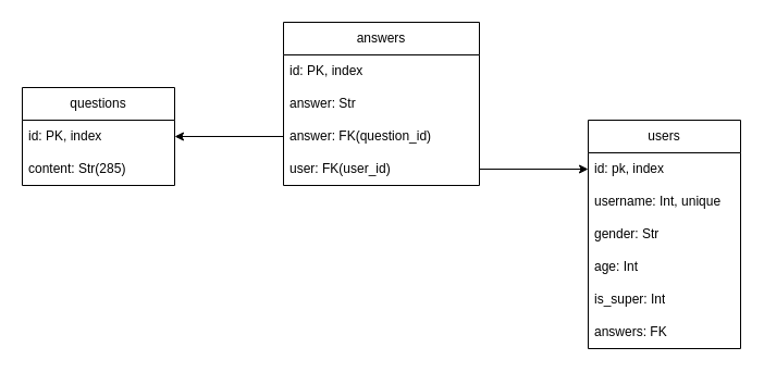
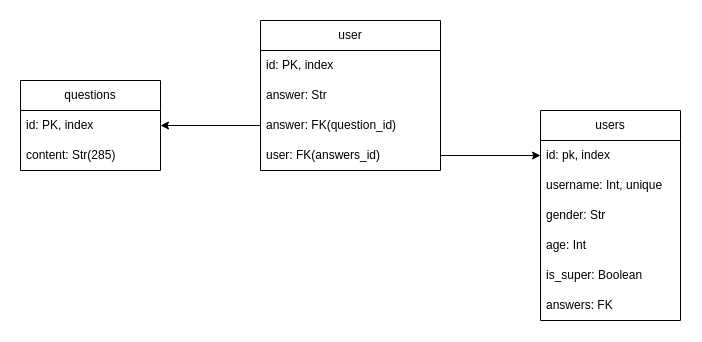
  <mxCell id="0" />
  <mxCell id="1" parent="0" />
  <mxCell id="2" value="questions" style="swimlane;fontStyle=0;childLayout=stackLayout;horizontal=1;startSize=30;horizontalStack=0;resizeParent=1;resizeParentMax=0;resizeLast=0;collapsible=1;marginBottom=0;whiteSpace=wrap;html=1;" parent="1" vertex="1"><mxGeometry x="20" y="80" width="140" height="90" as="geometry" /></mxCell>
  <mxCell id="3" value="id: PK, index" style="text;strokeColor=none;fillColor=none;align=left;verticalAlign=middle;spacingLeft=4;spacingRight=4;overflow=hidden;points=[[0,0.5],[1,0.5]];portConstraint=eastwest;rotatable=0;whiteSpace=wrap;html=1;" parent="2" vertex="1"><mxGeometry y="30" width="140" height="30" as="geometry" /></mxCell>
  <mxCell id="4" value="content: Str(285)" style="text;strokeColor=none;fillColor=none;align=left;verticalAlign=middle;spacingLeft=4;spacingRight=4;overflow=hidden;points=[[0,0.5],[1,0.5]];portConstraint=eastwest;rotatable=0;whiteSpace=wrap;html=1;" parent="2" vertex="1"><mxGeometry y="60" width="140" height="30" as="geometry" /></mxCell>
- <mxCell id="5" value="answers" style="swimlane;fontStyle=0;childLayout=stackLayout;horizontal=1;startSize=30;horizontalStack=0;resizeParent=1;resizeParentMax=0;resizeLast=0;collapsible=1;marginBottom=0;whiteSpace=wrap;html=1;" parent="1" vertex="1"><mxGeometry x="260" y="20" width="180" height="150" as="geometry" /></mxCell>
+ <mxCell id="5" value="user" style="swimlane;fontStyle=0;childLayout=stackLayout;horizontal=1;startSize=30;horizontalStack=0;resizeParent=1;resizeParentMax=0;resizeLast=0;collapsible=1;marginBottom=0;whiteSpace=wrap;html=1;" parent="1" vertex="1"><mxGeometry x="260" y="20" width="180" height="150" as="geometry" /></mxCell>
  <mxCell id="6" value="id: PK, index" style="text;strokeColor=none;fillColor=none;align=left;verticalAlign=middle;spacingLeft=4;spacingRight=4;overflow=hidden;points=[[0,0.5],[1,0.5]];portConstraint=eastwest;rotatable=0;whiteSpace=wrap;html=1;" parent="5" vertex="1"><mxGeometry y="30" width="180" height="30" as="geometry" /></mxCell>
  <mxCell id="7" value="answer: Str" style="text;strokeColor=none;fillColor=none;align=left;verticalAlign=middle;spacingLeft=4;spacingRight=4;overflow=hidden;points=[[0,0.5],[1,0.5]];portConstraint=eastwest;rotatable=0;whiteSpace=wrap;html=1;" parent="5" vertex="1"><mxGeometry y="60" width="180" height="30" as="geometry" /></mxCell>
  <mxCell id="8" value="answer: FK(question_id)" style="text;strokeColor=none;fillColor=none;align=left;verticalAlign=middle;spacingLeft=4;spacingRight=4;overflow=hidden;points=[[0,0.5],[1,0.5]];portConstraint=eastwest;rotatable=0;whiteSpace=wrap;html=1;" parent="5" vertex="1"><mxGeometry y="90" width="180" height="30" as="geometry" /></mxCell>
- <mxCell id="9" value="user: FK(user_id)" style="text;strokeColor=none;fillColor=none;align=left;verticalAlign=middle;spacingLeft=4;spacingRight=4;overflow=hidden;points=[[0,0.5],[1,0.5]];portConstraint=eastwest;rotatable=0;whiteSpace=wrap;html=1;" vertex="1" parent="5"><mxGeometry y="120" width="180" height="30" as="geometry" /></mxCell>
+ <mxCell id="9" value="user: FK(answers_id)" style="text;strokeColor=none;fillColor=none;align=left;verticalAlign=middle;spacingLeft=4;spacingRight=4;overflow=hidden;points=[[0,0.5],[1,0.5]];portConstraint=eastwest;rotatable=0;whiteSpace=wrap;html=1;" vertex="1" parent="5"><mxGeometry y="120" width="180" height="30" as="geometry" /></mxCell>
  <mxCell id="10" style="edgeStyle=orthogonalEdgeStyle;rounded=0;orthogonalLoop=1;jettySize=auto;html=1;exitX=0;exitY=0.5;exitDx=0;exitDy=0;entryX=1;entryY=0.5;entryDx=0;entryDy=0;" parent="1" source="8" target="3" edge="1"><mxGeometry relative="1" as="geometry" /></mxCell>
  <mxCell id="11" value="users" style="swimlane;fontStyle=0;childLayout=stackLayout;horizontal=1;startSize=30;horizontalStack=0;resizeParent=1;resizeParentMax=0;resizeLast=0;collapsible=1;marginBottom=0;whiteSpace=wrap;html=1;" vertex="1" parent="1"><mxGeometry x="540" y="110" width="140" height="210" as="geometry" /></mxCell>
  <mxCell id="12" value="id: pk, index" style="text;strokeColor=none;fillColor=none;align=left;verticalAlign=middle;spacingLeft=4;spacingRight=4;overflow=hidden;points=[[0,0.5],[1,0.5]];portConstraint=eastwest;rotatable=0;whiteSpace=wrap;html=1;" vertex="1" parent="11"><mxGeometry y="30" width="140" height="30" as="geometry" /></mxCell>
  <mxCell id="13" value="username: Int, unique" style="text;strokeColor=none;fillColor=none;align=left;verticalAlign=middle;spacingLeft=4;spacingRight=4;overflow=hidden;points=[[0,0.5],[1,0.5]];portConstraint=eastwest;rotatable=0;whiteSpace=wrap;html=1;" vertex="1" parent="11"><mxGeometry y="60" width="140" height="30" as="geometry" /></mxCell>
  <mxCell id="14" value="gender: Str" style="text;strokeColor=none;fillColor=none;align=left;verticalAlign=middle;spacingLeft=4;spacingRight=4;overflow=hidden;points=[[0,0.5],[1,0.5]];portConstraint=eastwest;rotatable=0;whiteSpace=wrap;html=1;" vertex="1" parent="11"><mxGeometry y="90" width="140" height="30" as="geometry" /></mxCell>
  <mxCell id="15" value="age: Int" style="text;strokeColor=none;fillColor=none;align=left;verticalAlign=middle;spacingLeft=4;spacingRight=4;overflow=hidden;points=[[0,0.5],[1,0.5]];portConstraint=eastwest;rotatable=0;whiteSpace=wrap;html=1;" vertex="1" parent="11"><mxGeometry y="120" width="140" height="30" as="geometry" /></mxCell>
- <mxCell id="16" value="is_super: Int" style="text;strokeColor=none;fillColor=none;align=left;verticalAlign=middle;spacingLeft=4;spacingRight=4;overflow=hidden;points=[[0,0.5],[1,0.5]];portConstraint=eastwest;rotatable=0;whiteSpace=wrap;html=1;" vertex="1" parent="11"><mxGeometry y="150" width="140" height="30" as="geometry" /></mxCell>
+ <mxCell id="16" value="is_super: Boolean" style="text;strokeColor=none;fillColor=none;align=left;verticalAlign=middle;spacingLeft=4;spacingRight=4;overflow=hidden;points=[[0,0.5],[1,0.5]];portConstraint=eastwest;rotatable=0;whiteSpace=wrap;html=1;" vertex="1" parent="11"><mxGeometry y="150" width="140" height="30" as="geometry" /></mxCell>
  <mxCell id="17" value="answers: FK" style="text;strokeColor=none;fillColor=none;align=left;verticalAlign=middle;spacingLeft=4;spacingRight=4;overflow=hidden;points=[[0,0.5],[1,0.5]];portConstraint=eastwest;rotatable=0;whiteSpace=wrap;html=1;" vertex="1" parent="11"><mxGeometry y="180" width="140" height="30" as="geometry" /></mxCell>
  <mxCell id="18" style="edgeStyle=orthogonalEdgeStyle;rounded=0;orthogonalLoop=1;jettySize=auto;html=1;exitX=1;exitY=0.5;exitDx=0;exitDy=0;entryX=0;entryY=0.5;entryDx=0;entryDy=0;" edge="1" parent="1" source="9" target="12"><mxGeometry relative="1" as="geometry" /></mxCell>
